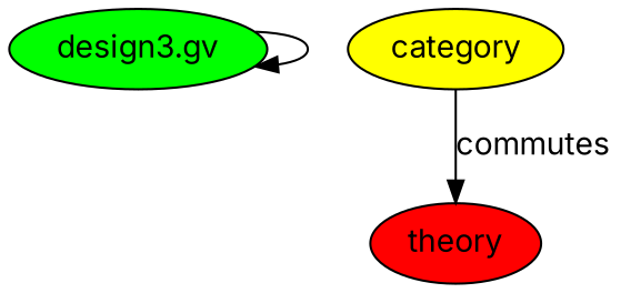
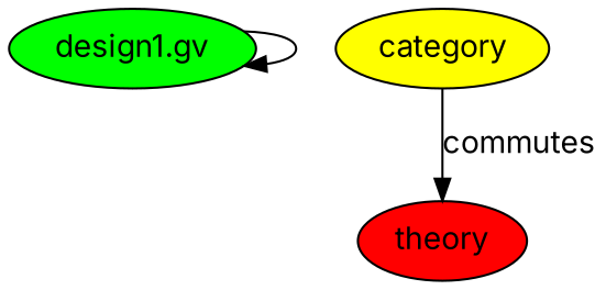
  digraph {
    fontname=Inter
    node [style=filled fontname=Inter]
    edge [fontname=Inter]
-   n1 [fillcolor=green label="design3.gv"]
+   n1 [fillcolor=green label="design1.gv"]
    category [fillcolor=yellow]
    theory [fillcolor=red]
    n1 -> n1
    category -> theory [label=commutes]
  }
